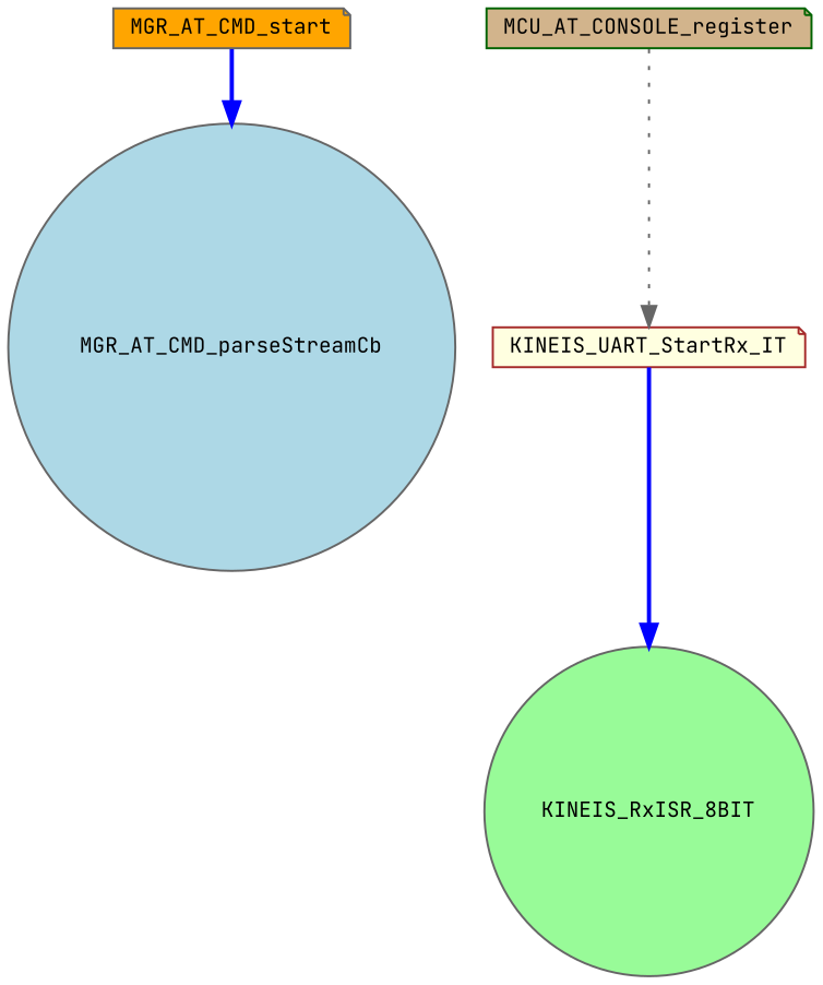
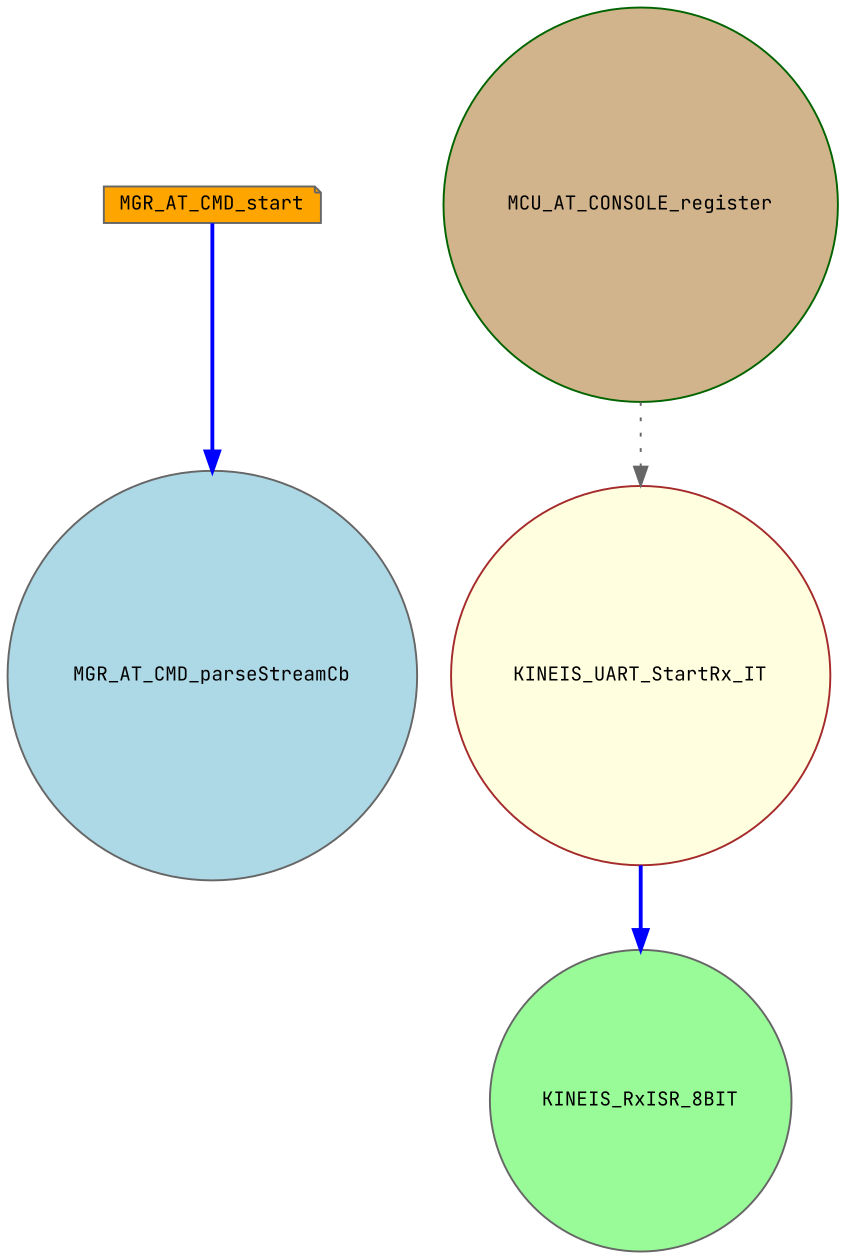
  digraph {
    fontname="JetBrains Mono"
    rankdir=TB
    node [color=gray40 fontname="JetBrains Mono" fontsize=10 shape=circle style=filled]
    edge [color=blue fontname="JetBrains Mono" fontsize=10 labelfontname=Helvetica labelfontsize=10 style=bold]
    n1 [fillcolor=orange height=0.2 label=MGR_AT_CMD_start shape=note width=0.4]
    n2 [fillcolor=lightblue height=0.2 label=MGR_AT_CMD_parseStreamCb width=0.4]
-   n3 [color=darkgreen fillcolor=tan height=0.2 label=MCU_AT_CONSOLE_register shape=note width=0.4]
-   n4 [color=brown fillcolor=lightyellow height=0.2 label=KINEIS_UART_StartRx_IT shape=note width=0.4]
+   n3 [color=darkgreen fillcolor=tan height=0.2 label=MCU_AT_CONSOLE_register width=0.4]
+   n4 [color=brown fillcolor=lightyellow height=0.2 label=KINEIS_UART_StartRx_IT width=0.4]
    n5 [fillcolor=palegreen height=0.2 label=KINEIS_RxISR_8BIT width=0.4]
    n1 -> n2
    n3 -> n4 [color=gray40 style=dotted]
    n4 -> n5
  }
